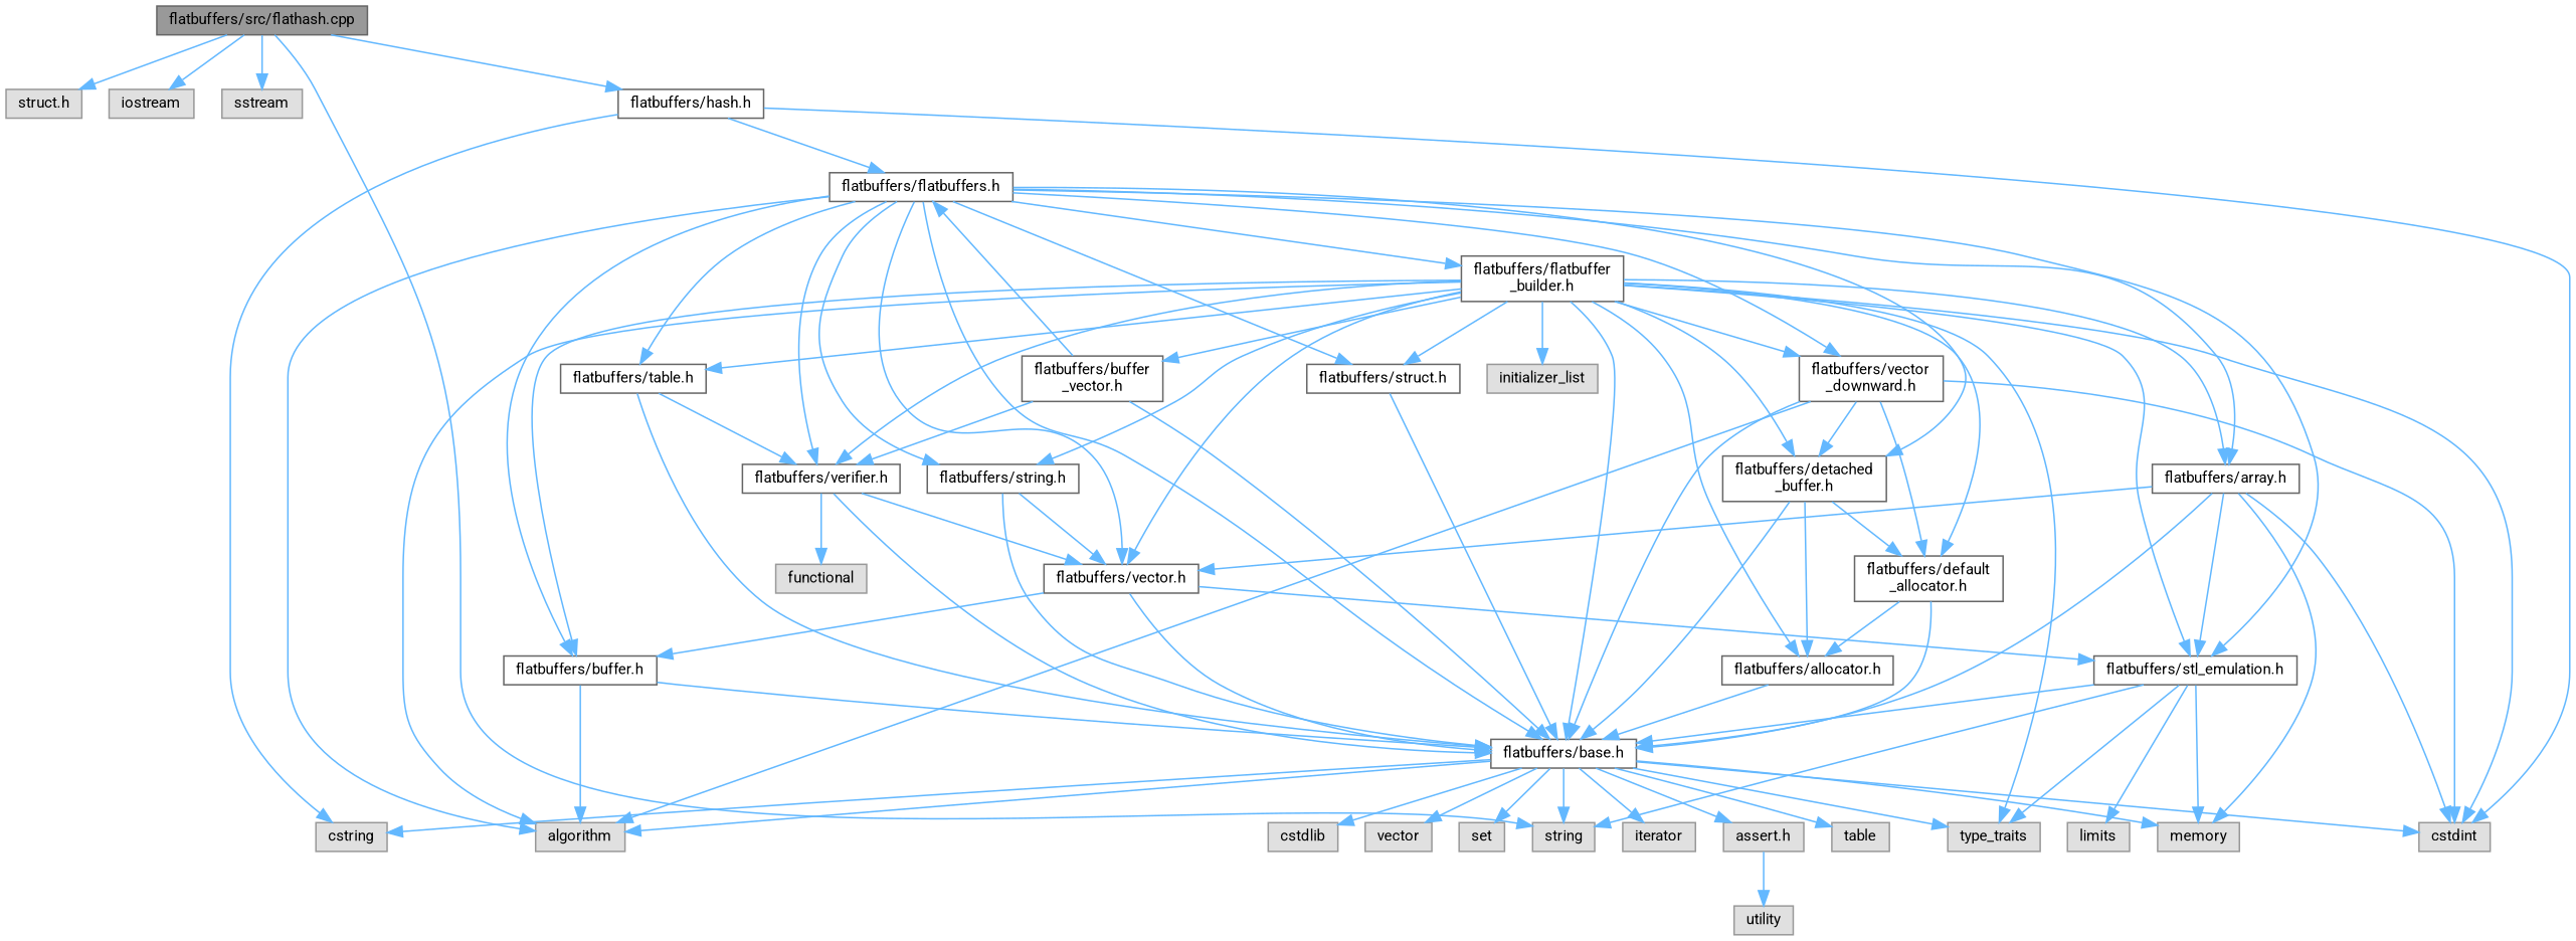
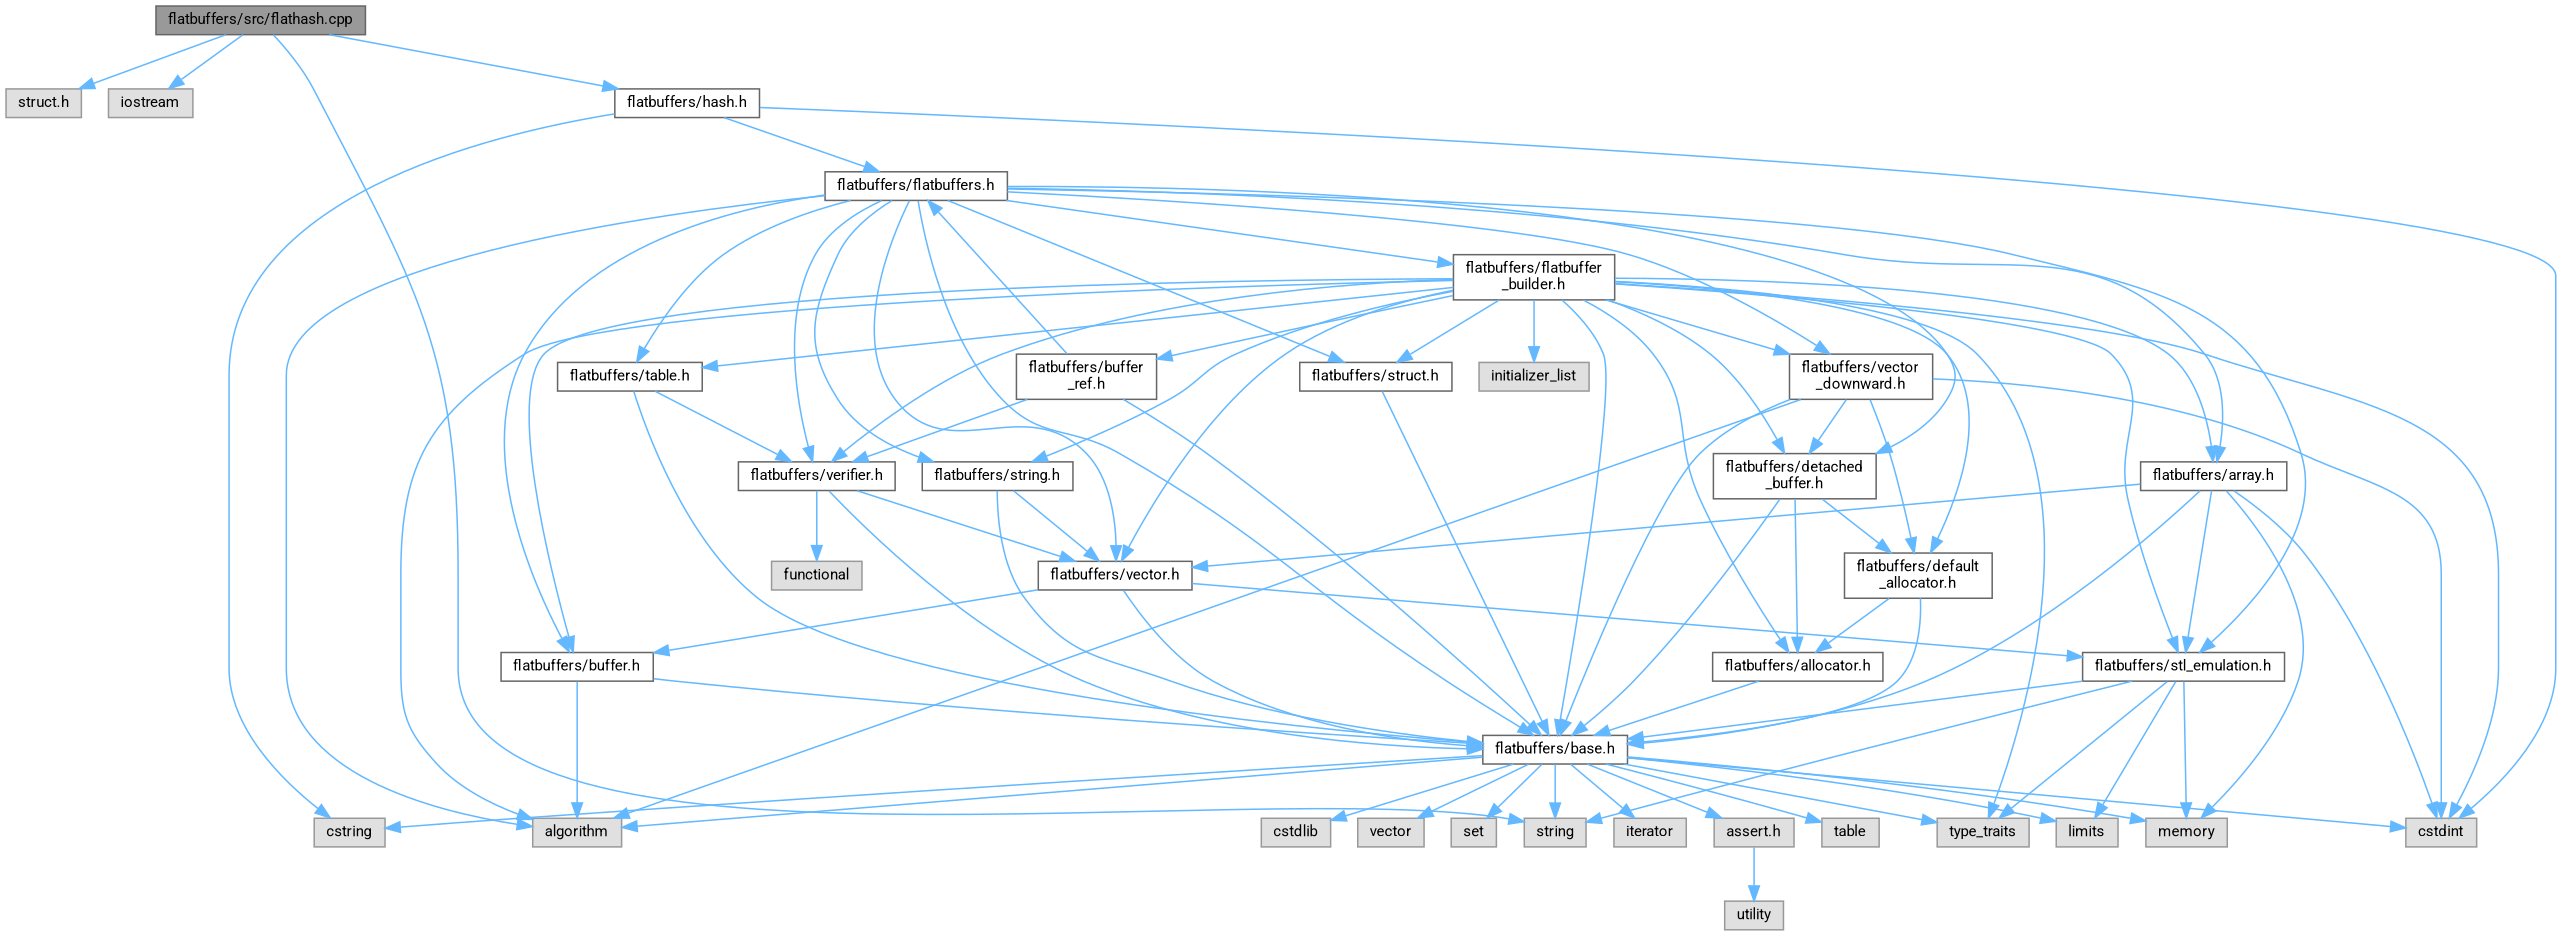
  digraph {
    fontname=Roboto
    node [color=grey60 fillcolor="#E0E0E0" fontname=Roboto fontsize=10 shape=box style=filled]
    edge [color=steelblue1 fontname=Roboto fontsize=10 labelfontname=Helvetica labelfontsize=10 style=solid]
    n1 [color=gray40 fillcolor=grey60 fontcolor=black height=0.2 label="flatbuffers/src/flathash.cpp" width=0.4]
    n2 [height=0.2 label="struct.h" width=0.4]
    n3 [height=0.2 label=iostream width=0.4]
-   n4 [height=0.2 label=sstream width=0.4]
    n5 [height=0.2 label=string width=0.4]
    n6 [color=grey40 fillcolor=white height=0.2 label="flatbuffers/hash.h" width=0.4]
    n7 [height=0.2 label=cstdint width=0.4]
    n8 [height=0.2 label=cstring width=0.4]
    n9 [color=grey40 fillcolor=white height=0.2 label="flatbuffers/flatbuffers.h" width=0.4]
    n10 [height=0.2 label=algorithm width=0.4]
    n11 [color=grey40 fillcolor=white height=0.2 label="flatbuffers/array.h" width=0.4]
    n12 [color=grey40 fillcolor=white height=0.2 label="flatbuffers/base.h" width=0.4]
    n13 [color=grey40 fillcolor=white height=0.2 label="flatbuffers/stl_emulation.h" width=0.4]
    n14 [color=grey40 fillcolor=white height=0.2 label="flatbuffers/vector.h" width=0.4]
    n15 [color=grey40 fillcolor=white height=0.2 label="flatbuffers/buffer.h" width=0.4]
    n16 [color=grey40 fillcolor=white height=0.2 label="flatbuffers/verifier.h" width=0.4]
    n17 [color=grey40 fillcolor=white height=0.2 label="flatbuffers/detached\l_buffer.h" width=0.4]
    n18 [color=grey40 fillcolor=white height=0.2 label="flatbuffers/flatbuffer\l_builder.h" width=0.4]
    n19 [color=grey40 fillcolor=white height=0.2 label="flatbuffers/string.h" width=0.4]
    n20 [color=grey40 fillcolor=white height=0.2 label="flatbuffers/struct.h" width=0.4]
    n21 [color=grey40 fillcolor=white height=0.2 label="flatbuffers/table.h" width=0.4]
    n22 [color=grey40 fillcolor=white height=0.2 label="flatbuffers/vector\l_downward.h" width=0.4]
    n23 [height=0.2 label=memory width=0.4]
    n24 [height=0.2 label="assert.h" width=0.4]
    n25 [height=0.2 label=table width=0.4]
    n26 [height=0.2 label=cstdlib width=0.4]
    n27 [height=0.2 label=type_traits width=0.4]
    n28 [height=0.2 label=vector width=0.4]
    n29 [height=0.2 label=set width=0.4]
    n30 [height=0.2 label=limits width=0.4]
    n31 [height=0.2 label=iterator width=0.4]
-   n32 [color=grey40 fillcolor=white height=0.2 label="flatbuffers/buffer\l_vector.h" width=0.4]
+   n32 [color=grey40 fillcolor=white height=0.2 label="flatbuffers/buffer\l_ref.h" width=0.4]
    n33 [height=0.2 label=functional width=0.4]
    n34 [color=grey40 fillcolor=white height=0.2 label="flatbuffers/allocator.h" width=0.4]
    n35 [color=grey40 fillcolor=white height=0.2 label="flatbuffers/default\l_allocator.h" width=0.4]
    n36 [height=0.2 label=initializer_list width=0.4]
    n37 [height=0.2 label=utility width=0.4]
    n1 -> n2
    n1 -> n3
-   n1 -> n4
    n1 -> n5
    n1 -> n6
    n6 -> n7
    n6 -> n8
    n6 -> n9
    n9 -> n10
    n9 -> n11
    n9 -> n12
    n9 -> n13
    n9 -> n14
    n9 -> n15
    n9 -> n16
    n9 -> n17
    n9 -> n18
    n9 -> n19
    n9 -> n20
    n9 -> n21
    n9 -> n22
    n11 -> n7
    n11 -> n12
    n11 -> n13
    n11 -> n14
    n11 -> n23
    n12 -> n5
    n12 -> n7
    n12 -> n8
    n12 -> n10
    n12 -> n23
    n12 -> n24
    n12 -> n25
    n12 -> n26
    n12 -> n27
    n12 -> n28
    n12 -> n29
+   n12 -> n30
    n12 -> n31
    n13 -> n5
    n13 -> n12
    n13 -> n23
    n13 -> n27
    n13 -> n30
    n14 -> n12
    n14 -> n13
    n14 -> n15
    n15 -> n10
    n15 -> n12
    n16 -> n12
    n16 -> n14
    n16 -> n33
    n17 -> n12
    n17 -> n34
    n17 -> n35
    n18 -> n7
    n18 -> n10
    n18 -> n11
    n18 -> n12
    n18 -> n13
    n18 -> n14
    n18 -> n15
    n18 -> n16
    n18 -> n17
    n18 -> n19
    n18 -> n20
    n18 -> n21
    n18 -> n22
    n18 -> n27
    n18 -> n32
    n18 -> n34
    n18 -> n35
    n18 -> n36
    n19 -> n12
    n19 -> n14
    n20 -> n12
    n21 -> n12
    n21 -> n16
    n22 -> n7
    n22 -> n10
    n22 -> n12
    n22 -> n17
    n22 -> n35
    n24 -> n37
    n32 -> n9
    n32 -> n12
    n32 -> n16
    n34 -> n12
    n35 -> n12
    n35 -> n34
  }
